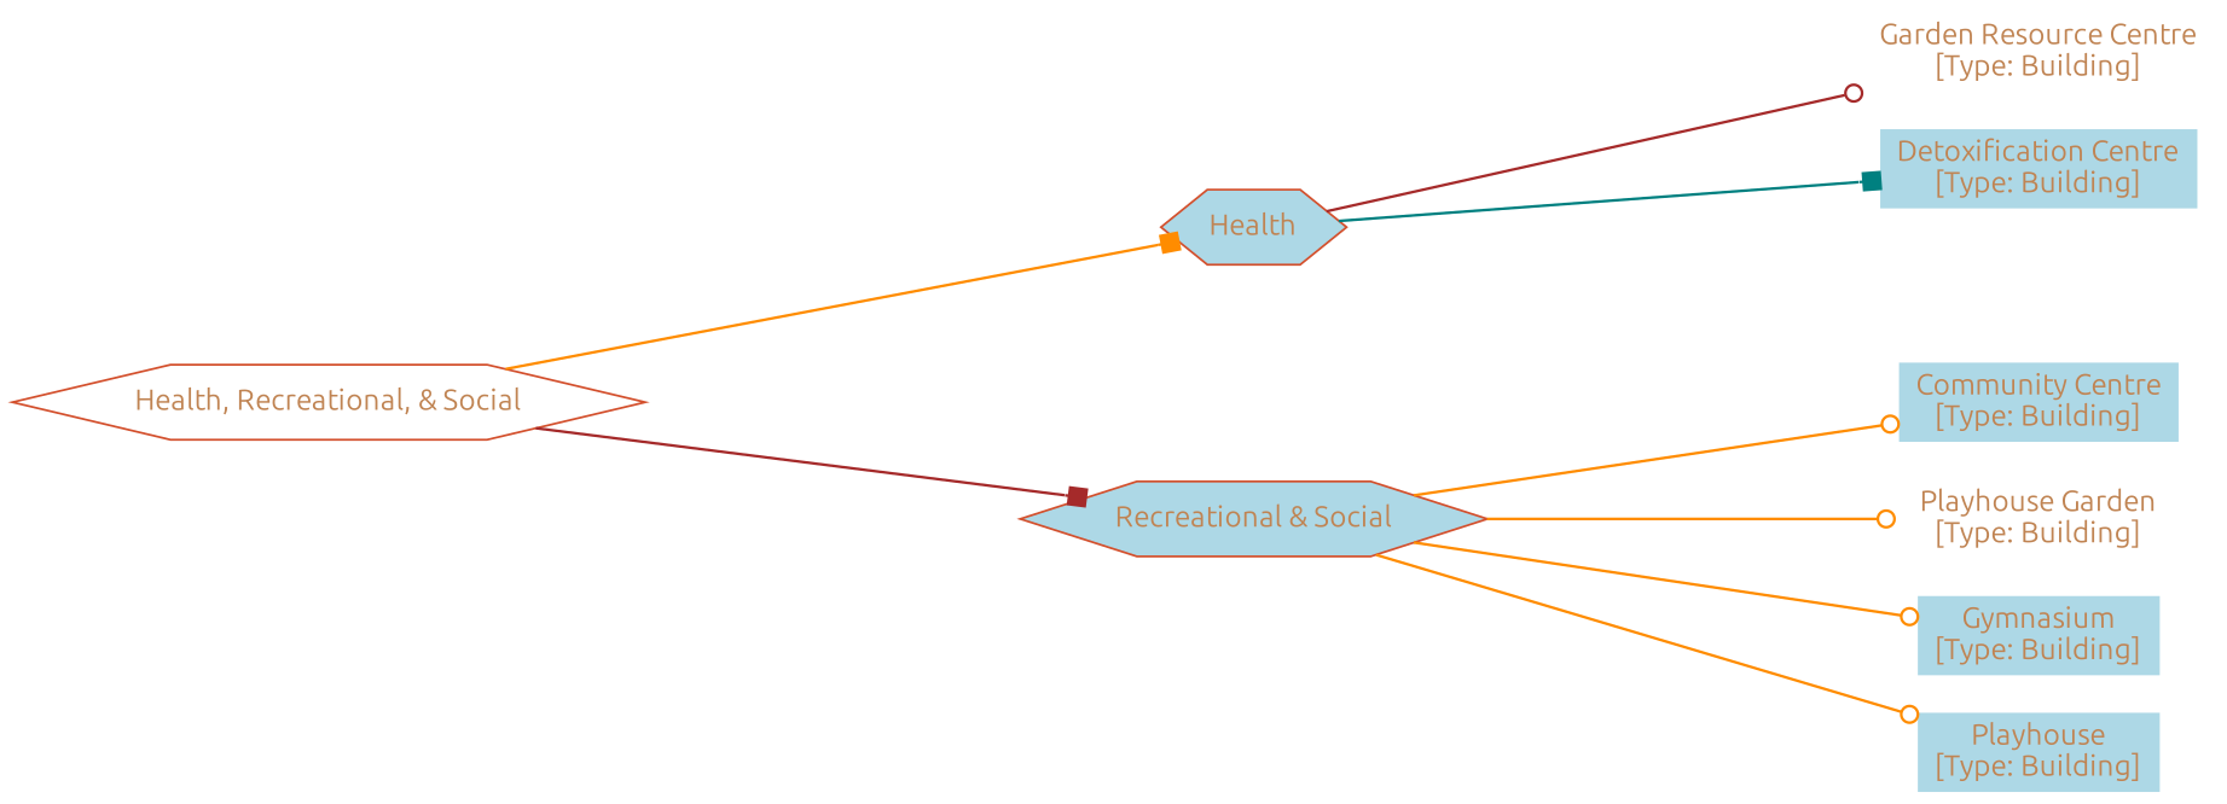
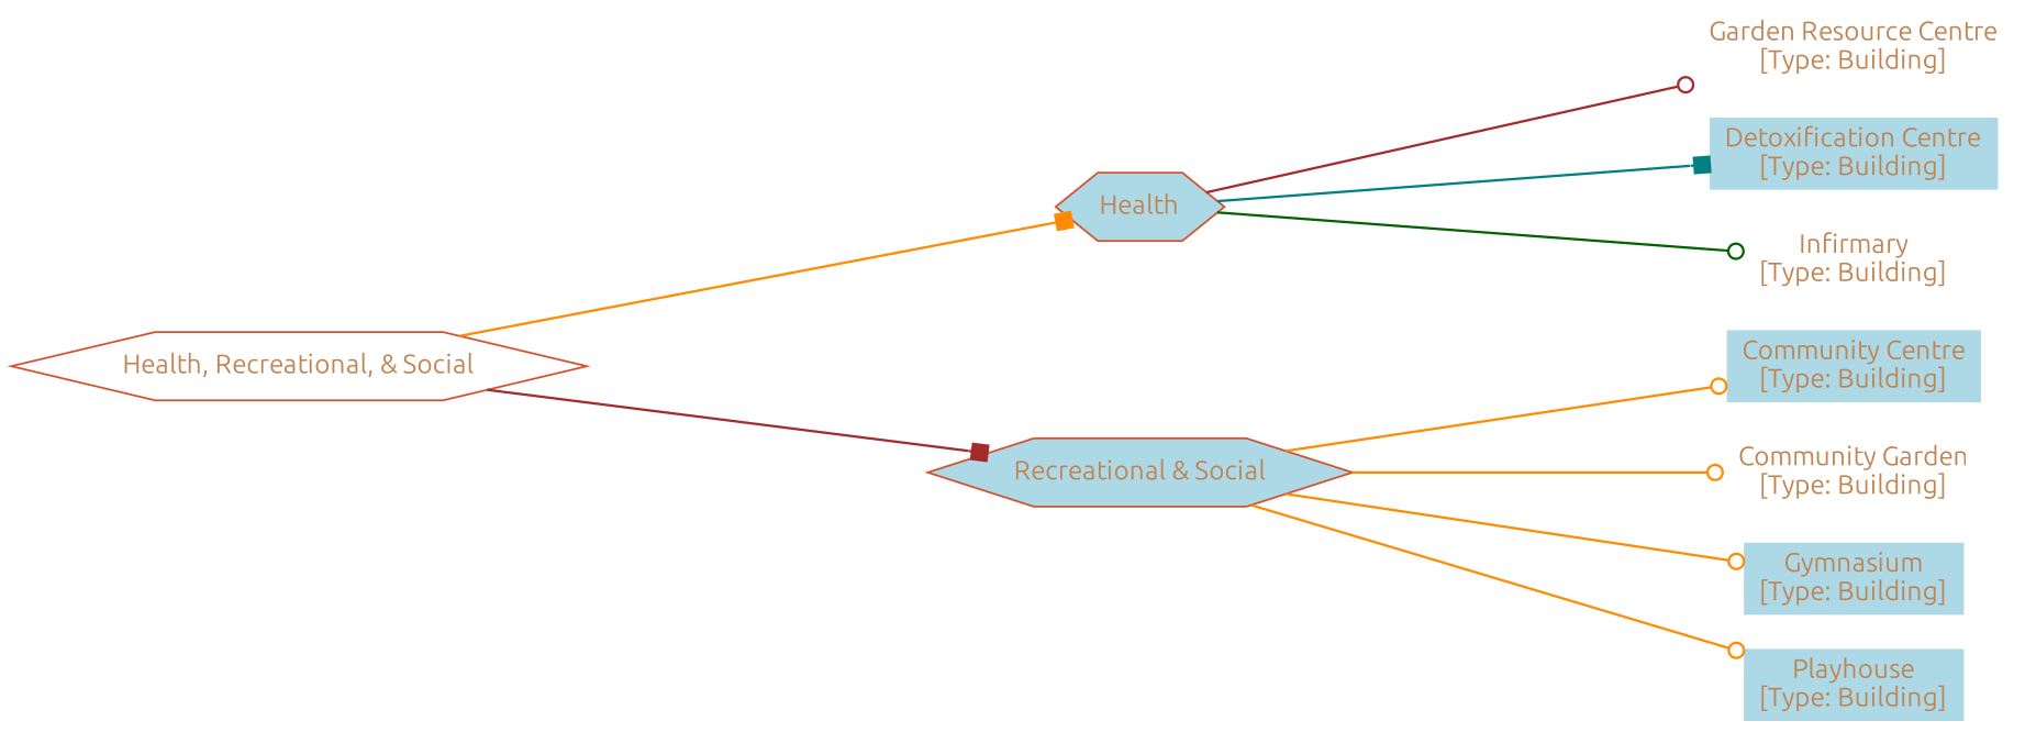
  digraph {
    compound=true
    rankdir=LR
    ranksep=2.5
    root="Health, Recreational, & Social"
    node [color="#d3502dff" fillcolor=lightblue fontcolor="#c08453ff" fontname=Ubuntu shape=none style=filled]
    edge [arrowhead=odot color=darkorange penwidth=1.3]
    n1 [fillcolor=white label="Garden Resource Centre\n[Type: Building]"]
    n2 [label="Community Centre\n[Type: Building]"]
-   n3 [fillcolor=white label="Playhouse Garden\n[Type: Building]"]
+   n3 [fillcolor=white label="Community Garden\n[Type: Building]"]
    n4 [label="Detoxification Centre\n[Type: Building]"]
    n5 [label="Gymnasium\n[Type: Building]"]
+   n6 [fillcolor=white label="Infirmary\n[Type: Building]"]
    n7 [label="Playhouse\n[Type: Building]"]
    "Health, Recreational, & Social" [fillcolor=white shape=hexagon]
    Health [shape=hexagon]
    "Recreational & Social" [shape=hexagon]
    "Health, Recreational, & Social" -> Health [arrowhead=box]
    "Health, Recreational, & Social" -> "Recreational & Social" [arrowhead=box color=brown]
    Health -> n1 [color=brown]
    Health -> n4 [arrowhead=box color=teal]
+   Health -> n6 [color=darkgreen]
    "Recreational & Social" -> n2
    "Recreational & Social" -> n3
    "Recreational & Social" -> n5
    "Recreational & Social" -> n7
  }
